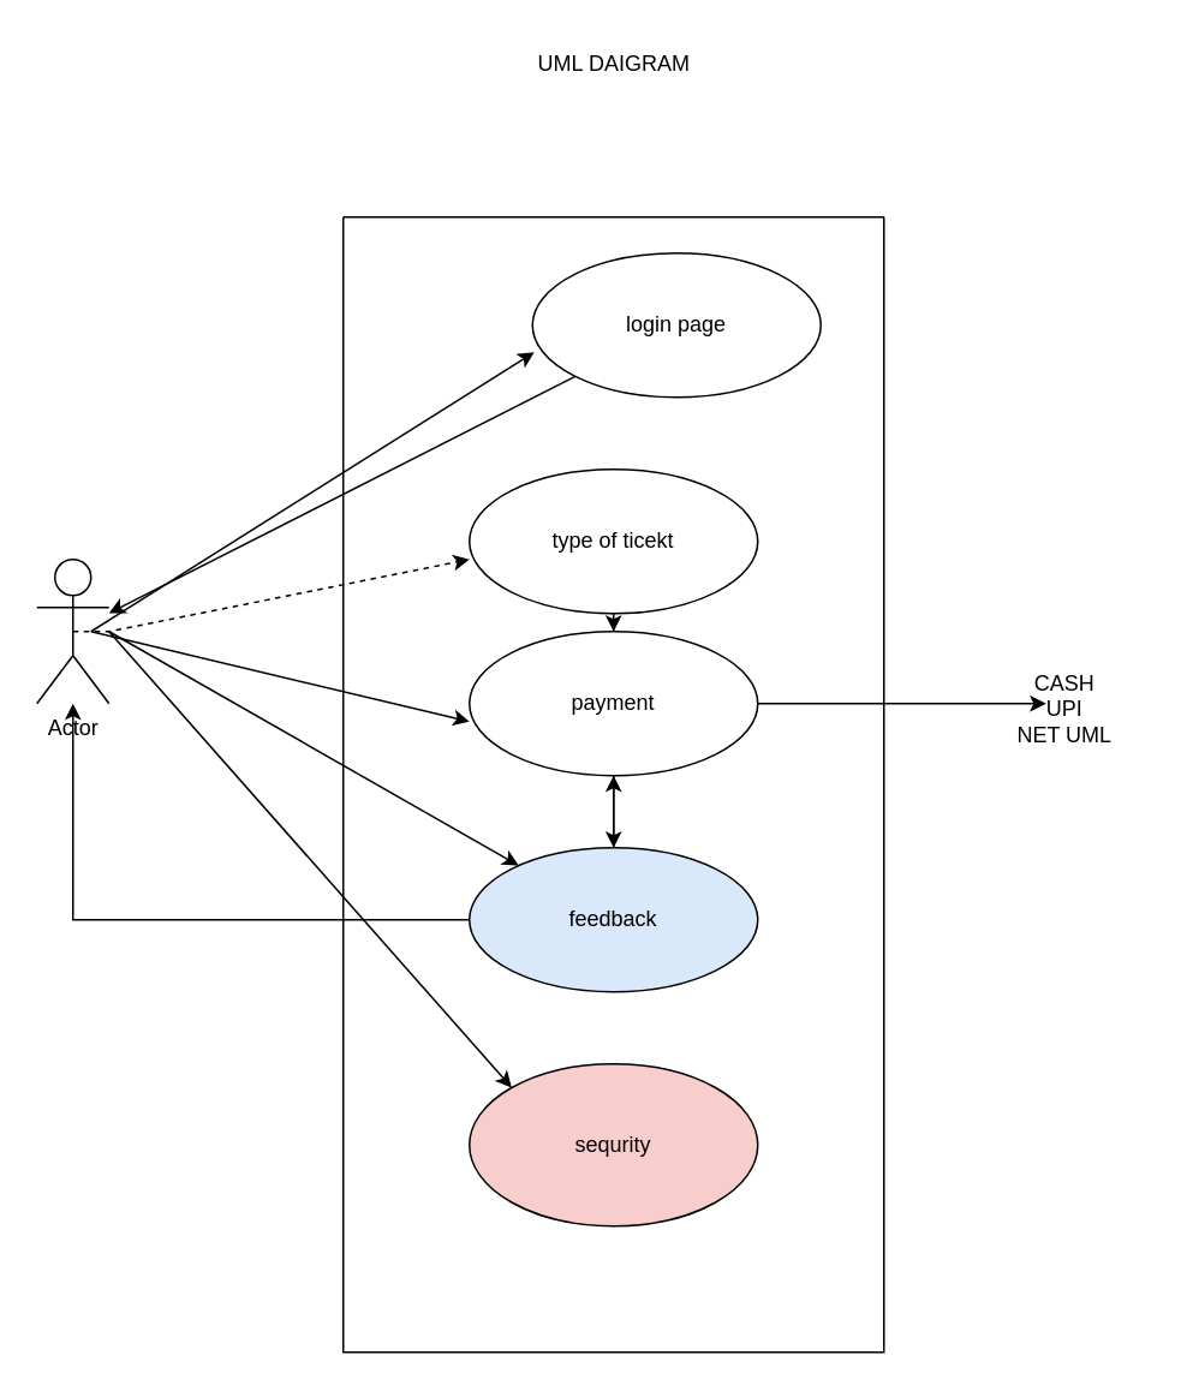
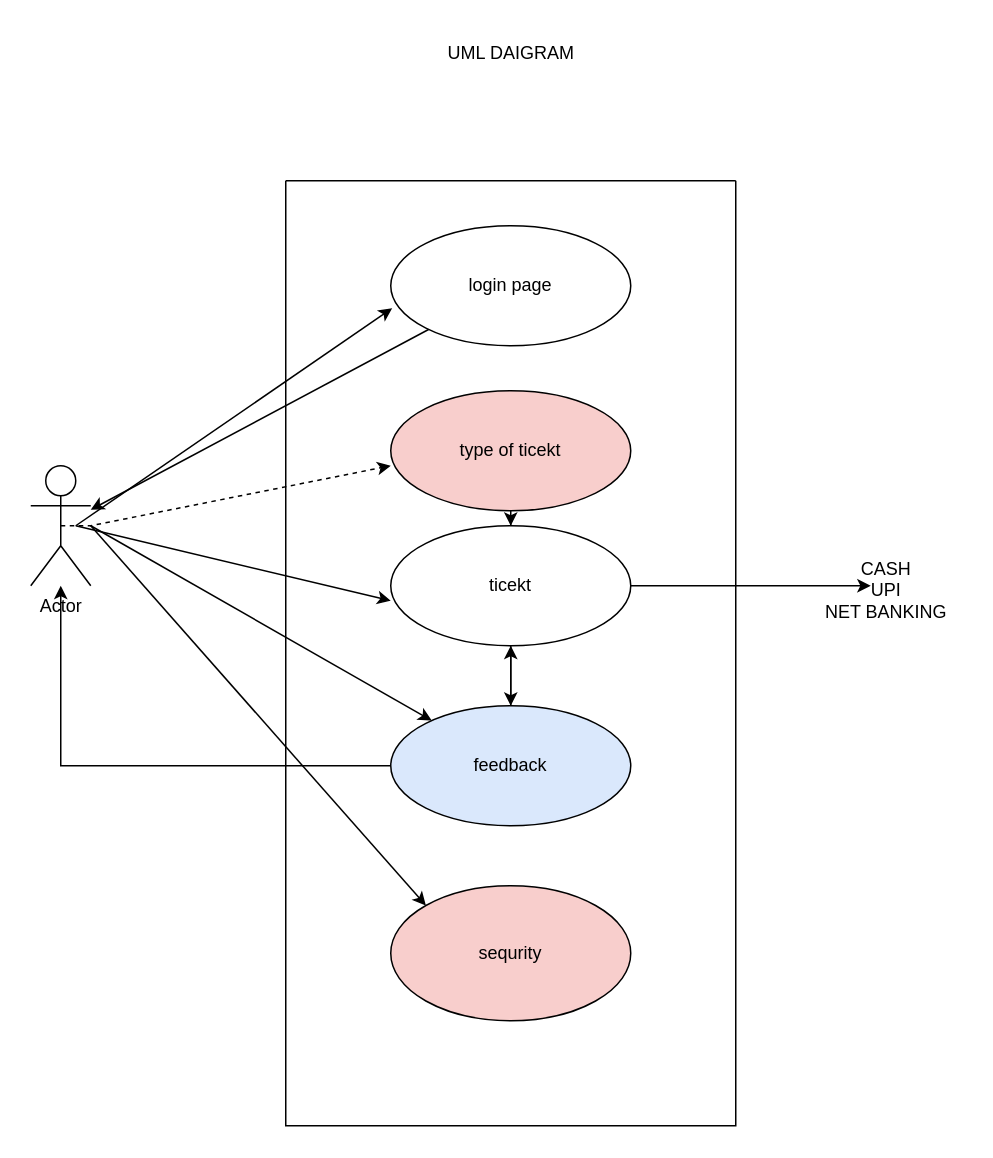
  <mxCell id="0" />
  <mxCell id="1" parent="0" />
- <mxCell id="2" value="payment" style="ellipse;whiteSpace=wrap;html=1;" vertex="1" parent="1"><mxGeometry x="260" y="350" width="160" height="80" as="geometry" /></mxCell>
+ <mxCell id="2" value="ticekt" style="ellipse;whiteSpace=wrap;html=1;" vertex="1" parent="1"><mxGeometry x="260" y="350" width="160" height="80" as="geometry" /></mxCell>
  <mxCell id="3" style="edgeStyle=orthogonalEdgeStyle;rounded=0;orthogonalLoop=1;jettySize=auto;html=1;" edge="1" parent="1" source="5" target="9"><mxGeometry relative="1" as="geometry" /></mxCell>
  <mxCell id="4" value="" style="edgeStyle=orthogonalEdgeStyle;rounded=0;orthogonalLoop=1;jettySize=auto;html=1;" edge="1" parent="1" source="5" target="2"><mxGeometry relative="1" as="geometry" /></mxCell>
  <mxCell id="5" value="feedback" style="ellipse;whiteSpace=wrap;html=1;fillColor=#dae8fc;" vertex="1" parent="1"><mxGeometry x="260" y="470" width="160" height="80" as="geometry" /></mxCell>
  <mxCell id="6" value="sequrity" style="ellipse;whiteSpace=wrap;html=1;fillColor=#f8cecc;" vertex="1" parent="1"><mxGeometry x="260" y="590" width="160" height="90" as="geometry" /></mxCell>
  <mxCell id="7" value="" style="endArrow=classic;html=1;rounded=0;" edge="1" parent="1"><mxGeometry width="50" height="50" relative="1" as="geometry"><mxPoint x="340" y="350" as="sourcePoint" /><mxPoint x="340" y="350" as="targetPoint" /><Array as="points"><mxPoint x="340" y="320" /></Array></mxGeometry></mxCell>
  <mxCell id="8" value="" style="endArrow=classic;html=1;rounded=0;exitX=0.5;exitY=1;exitDx=0;exitDy=0;entryX=0.5;entryY=0;entryDx=0;entryDy=0;" edge="1" parent="1" source="2" target="5"><mxGeometry width="50" height="50" relative="1" as="geometry"><mxPoint x="340" y="460" as="sourcePoint" /><mxPoint x="340" y="450" as="targetPoint" /></mxGeometry></mxCell>
  <mxCell id="9" value="Actor" style="shape=umlActor;verticalLabelPosition=bottom;verticalAlign=top;html=1;outlineConnect=0;" vertex="1" parent="1"><mxGeometry x="20" y="310" width="40" height="80" as="geometry" /></mxCell>
  <mxCell id="10" value="" style="endArrow=classic;html=1;rounded=0;entryX=0;entryY=0.625;entryDx=0;entryDy=0;entryPerimeter=0;exitX=0.5;exitY=0.5;exitDx=0;exitDy=0;exitPerimeter=0;dashed=1;" edge="1" parent="1" source="9" target="17"><mxGeometry width="50" height="50" relative="1" as="geometry"><mxPoint x="70" y="400" as="sourcePoint" /><mxPoint x="390" y="410" as="targetPoint" /><Array as="points"><mxPoint x="60" y="350" /></Array></mxGeometry></mxCell>
  <mxCell id="11" value="" style="endArrow=classic;html=1;rounded=0;" edge="1" parent="1"><mxGeometry width="50" height="50" relative="1" as="geometry"><mxPoint x="50" y="350" as="sourcePoint" /><mxPoint x="260" y="400" as="targetPoint" /></mxGeometry></mxCell>
  <mxCell id="12" value="" style="endArrow=classic;html=1;rounded=0;" edge="1" parent="1" target="5"><mxGeometry width="50" height="50" relative="1" as="geometry"><mxPoint x="60" y="350" as="sourcePoint" /><mxPoint x="390" y="410" as="targetPoint" /></mxGeometry></mxCell>
  <mxCell id="13" value="" style="endArrow=classic;html=1;rounded=0;entryX=0;entryY=0;entryDx=0;entryDy=0;" edge="1" parent="1" target="6"><mxGeometry width="50" height="50" relative="1" as="geometry"><mxPoint x="60" y="350" as="sourcePoint" /><mxPoint x="390" y="410" as="targetPoint" /></mxGeometry></mxCell>
  <mxCell id="14" value="" style="endArrow=classic;html=1;rounded=0;entryX=0.006;entryY=0.688;entryDx=0;entryDy=0;entryPerimeter=0;" edge="1" parent="1" target="16"><mxGeometry width="50" height="50" relative="1" as="geometry"><mxPoint x="50" y="350" as="sourcePoint" /><mxPoint x="390" y="410" as="targetPoint" /><Array as="points" /></mxGeometry></mxCell>
  <mxCell id="15" value="" style="swimlane;startSize=0;" vertex="1" parent="1"><mxGeometry x="190" y="120" width="300" height="630" as="geometry" /></mxCell>
- <mxCell id="16" value="login page" style="ellipse;whiteSpace=wrap;html=1;" vertex="1" parent="15"><mxGeometry x="105" y="20" width="160" height="80" as="geometry" /></mxCell>
- <mxCell id="17" value="type of ticekt" style="ellipse;whiteSpace=wrap;html=1;" vertex="1" parent="15"><mxGeometry x="70" y="140" width="160" height="80" as="geometry" /></mxCell>
+ <mxCell id="16" value="login page" style="ellipse;whiteSpace=wrap;html=1;" vertex="1" parent="15"><mxGeometry x="70" y="30" width="160" height="80" as="geometry" /></mxCell>
+ <mxCell id="17" value="type of ticekt" style="ellipse;whiteSpace=wrap;html=1;fillColor=#f8cecc;" vertex="1" parent="15"><mxGeometry x="70" y="140" width="160" height="80" as="geometry" /></mxCell>
  <mxCell id="18" value="" style="endArrow=classic;html=1;rounded=0;" edge="1" parent="15" source="16" target="9"><mxGeometry width="50" height="50" relative="1" as="geometry"><mxPoint x="150" y="350" as="sourcePoint" /><mxPoint x="200" y="300" as="targetPoint" /></mxGeometry></mxCell>
  <mxCell id="19" value="" style="endArrow=classic;html=1;rounded=0;" edge="1" parent="1"><mxGeometry width="50" height="50" relative="1" as="geometry"><mxPoint x="420" y="390" as="sourcePoint" /><mxPoint x="580" y="390" as="targetPoint" /></mxGeometry></mxCell>
- <mxCell id="20" value="CASH&lt;div&gt;UPI&lt;/div&gt;&lt;div&gt;NET UML&lt;/div&gt;" style="text;html=1;align=center;verticalAlign=middle;resizable=0;points=[];autosize=1;strokeColor=none;fillColor=none;" vertex="1" parent="1"><mxGeometry x="540" y="363" width="100" height="60" as="geometry" /></mxCell>
+ <mxCell id="20" value="CASH&lt;div&gt;UPI&lt;/div&gt;&lt;div&gt;NET BANKING&lt;/div&gt;" style="text;html=1;align=center;verticalAlign=middle;resizable=0;points=[];autosize=1;strokeColor=none;fillColor=none;" vertex="1" parent="1"><mxGeometry x="540" y="363" width="100" height="60" as="geometry" /></mxCell>
  <mxCell id="21" value="UML DAIGRAM" style="text;html=1;align=center;verticalAlign=middle;resizable=0;points=[];autosize=1;strokeColor=none;fillColor=none;rotation=0;" vertex="1" parent="1"><mxGeometry x="285" y="20" width="110" height="30" as="geometry" /></mxCell>
